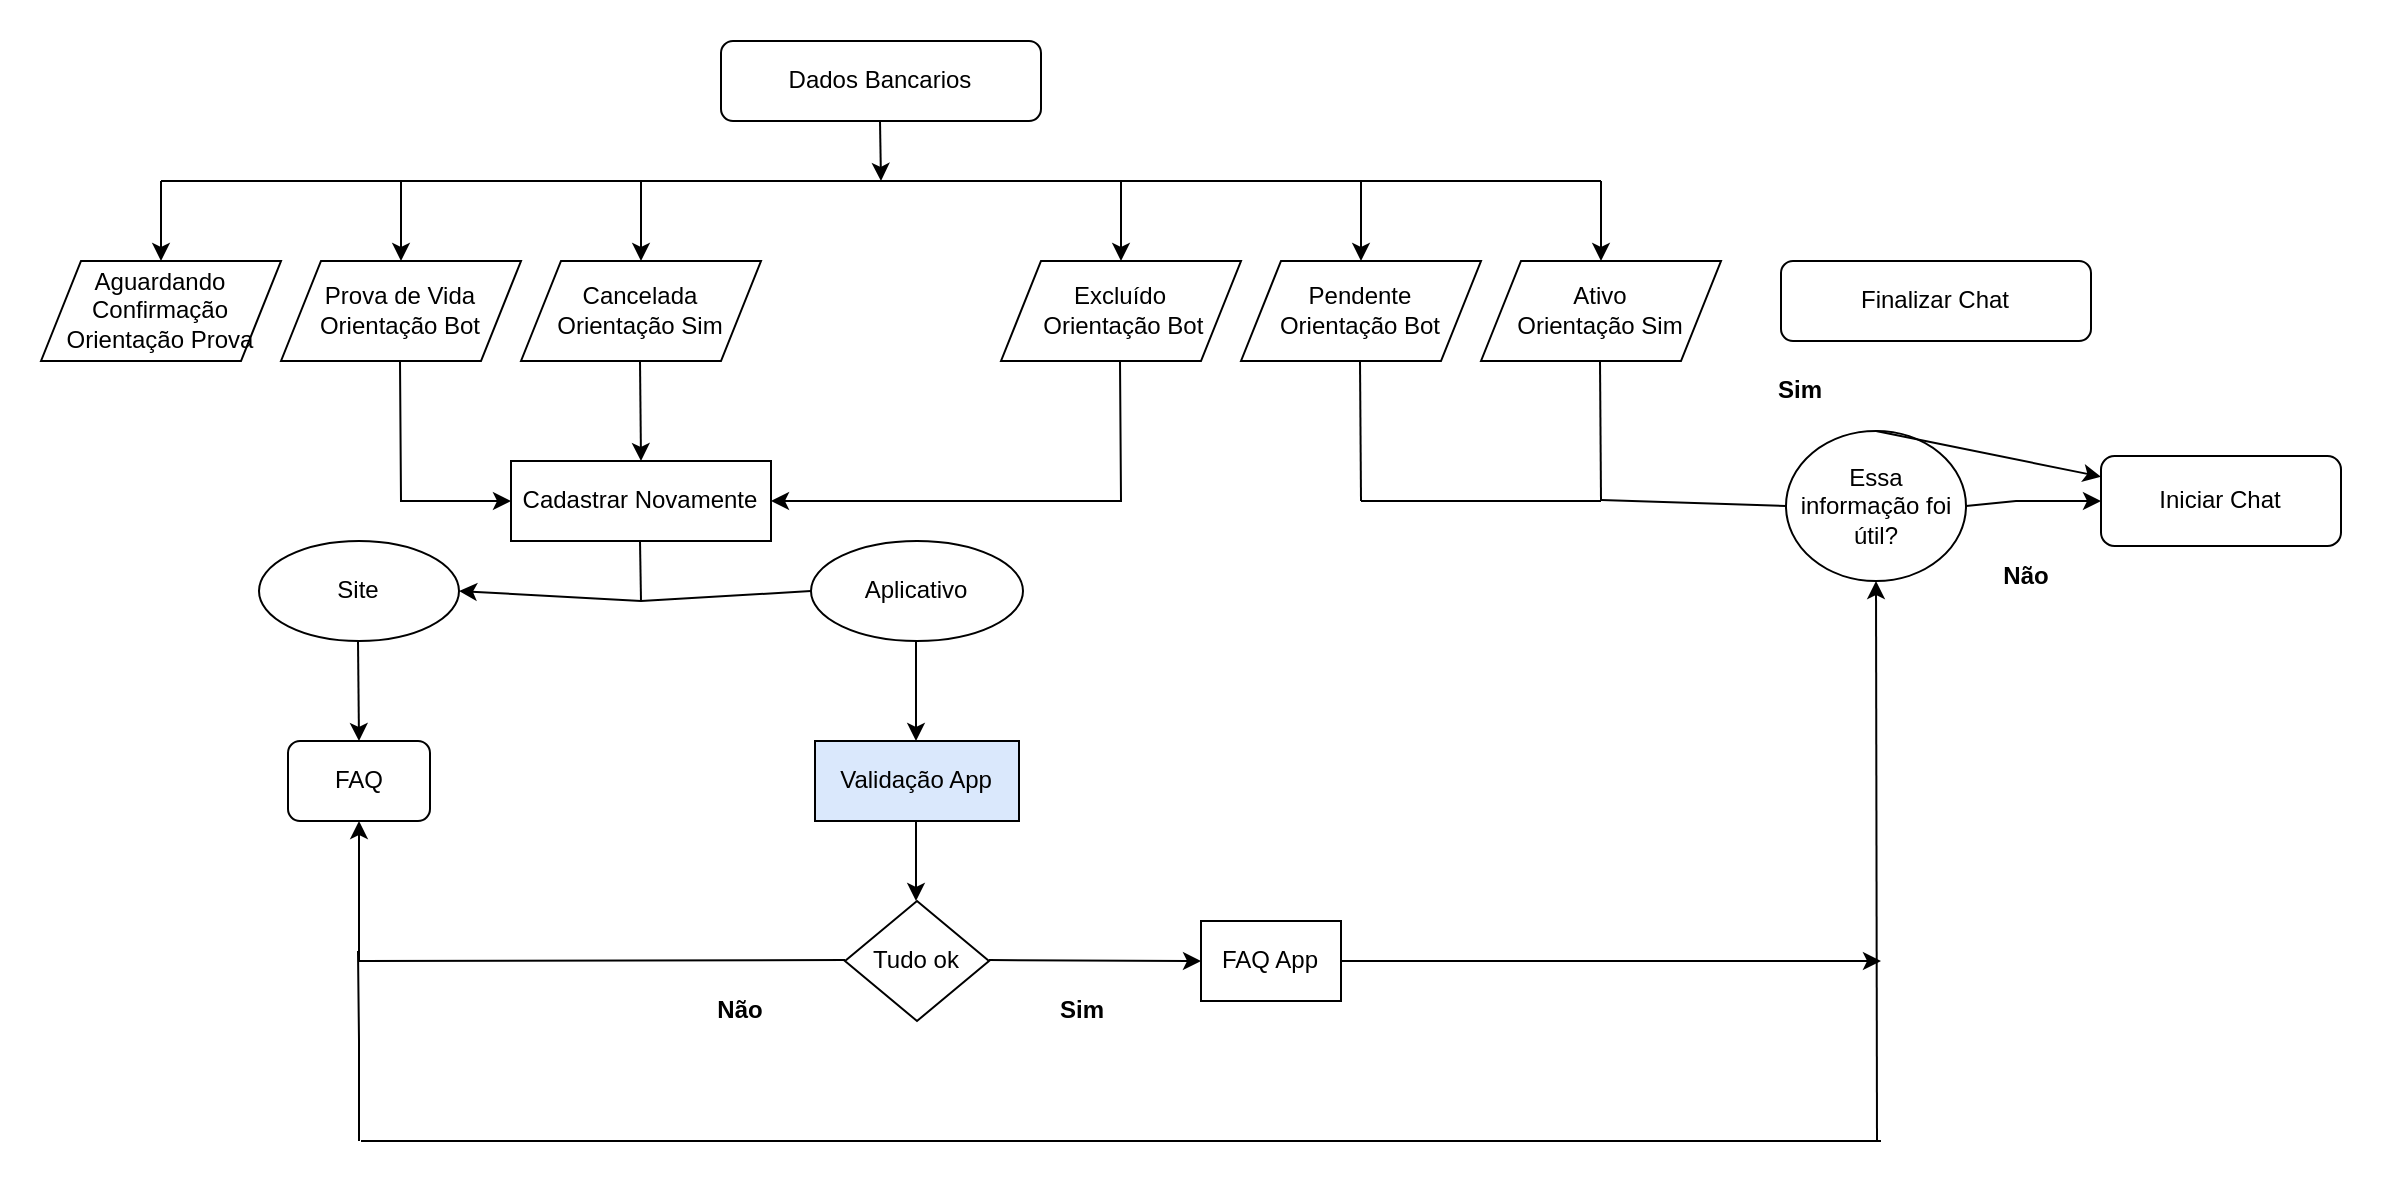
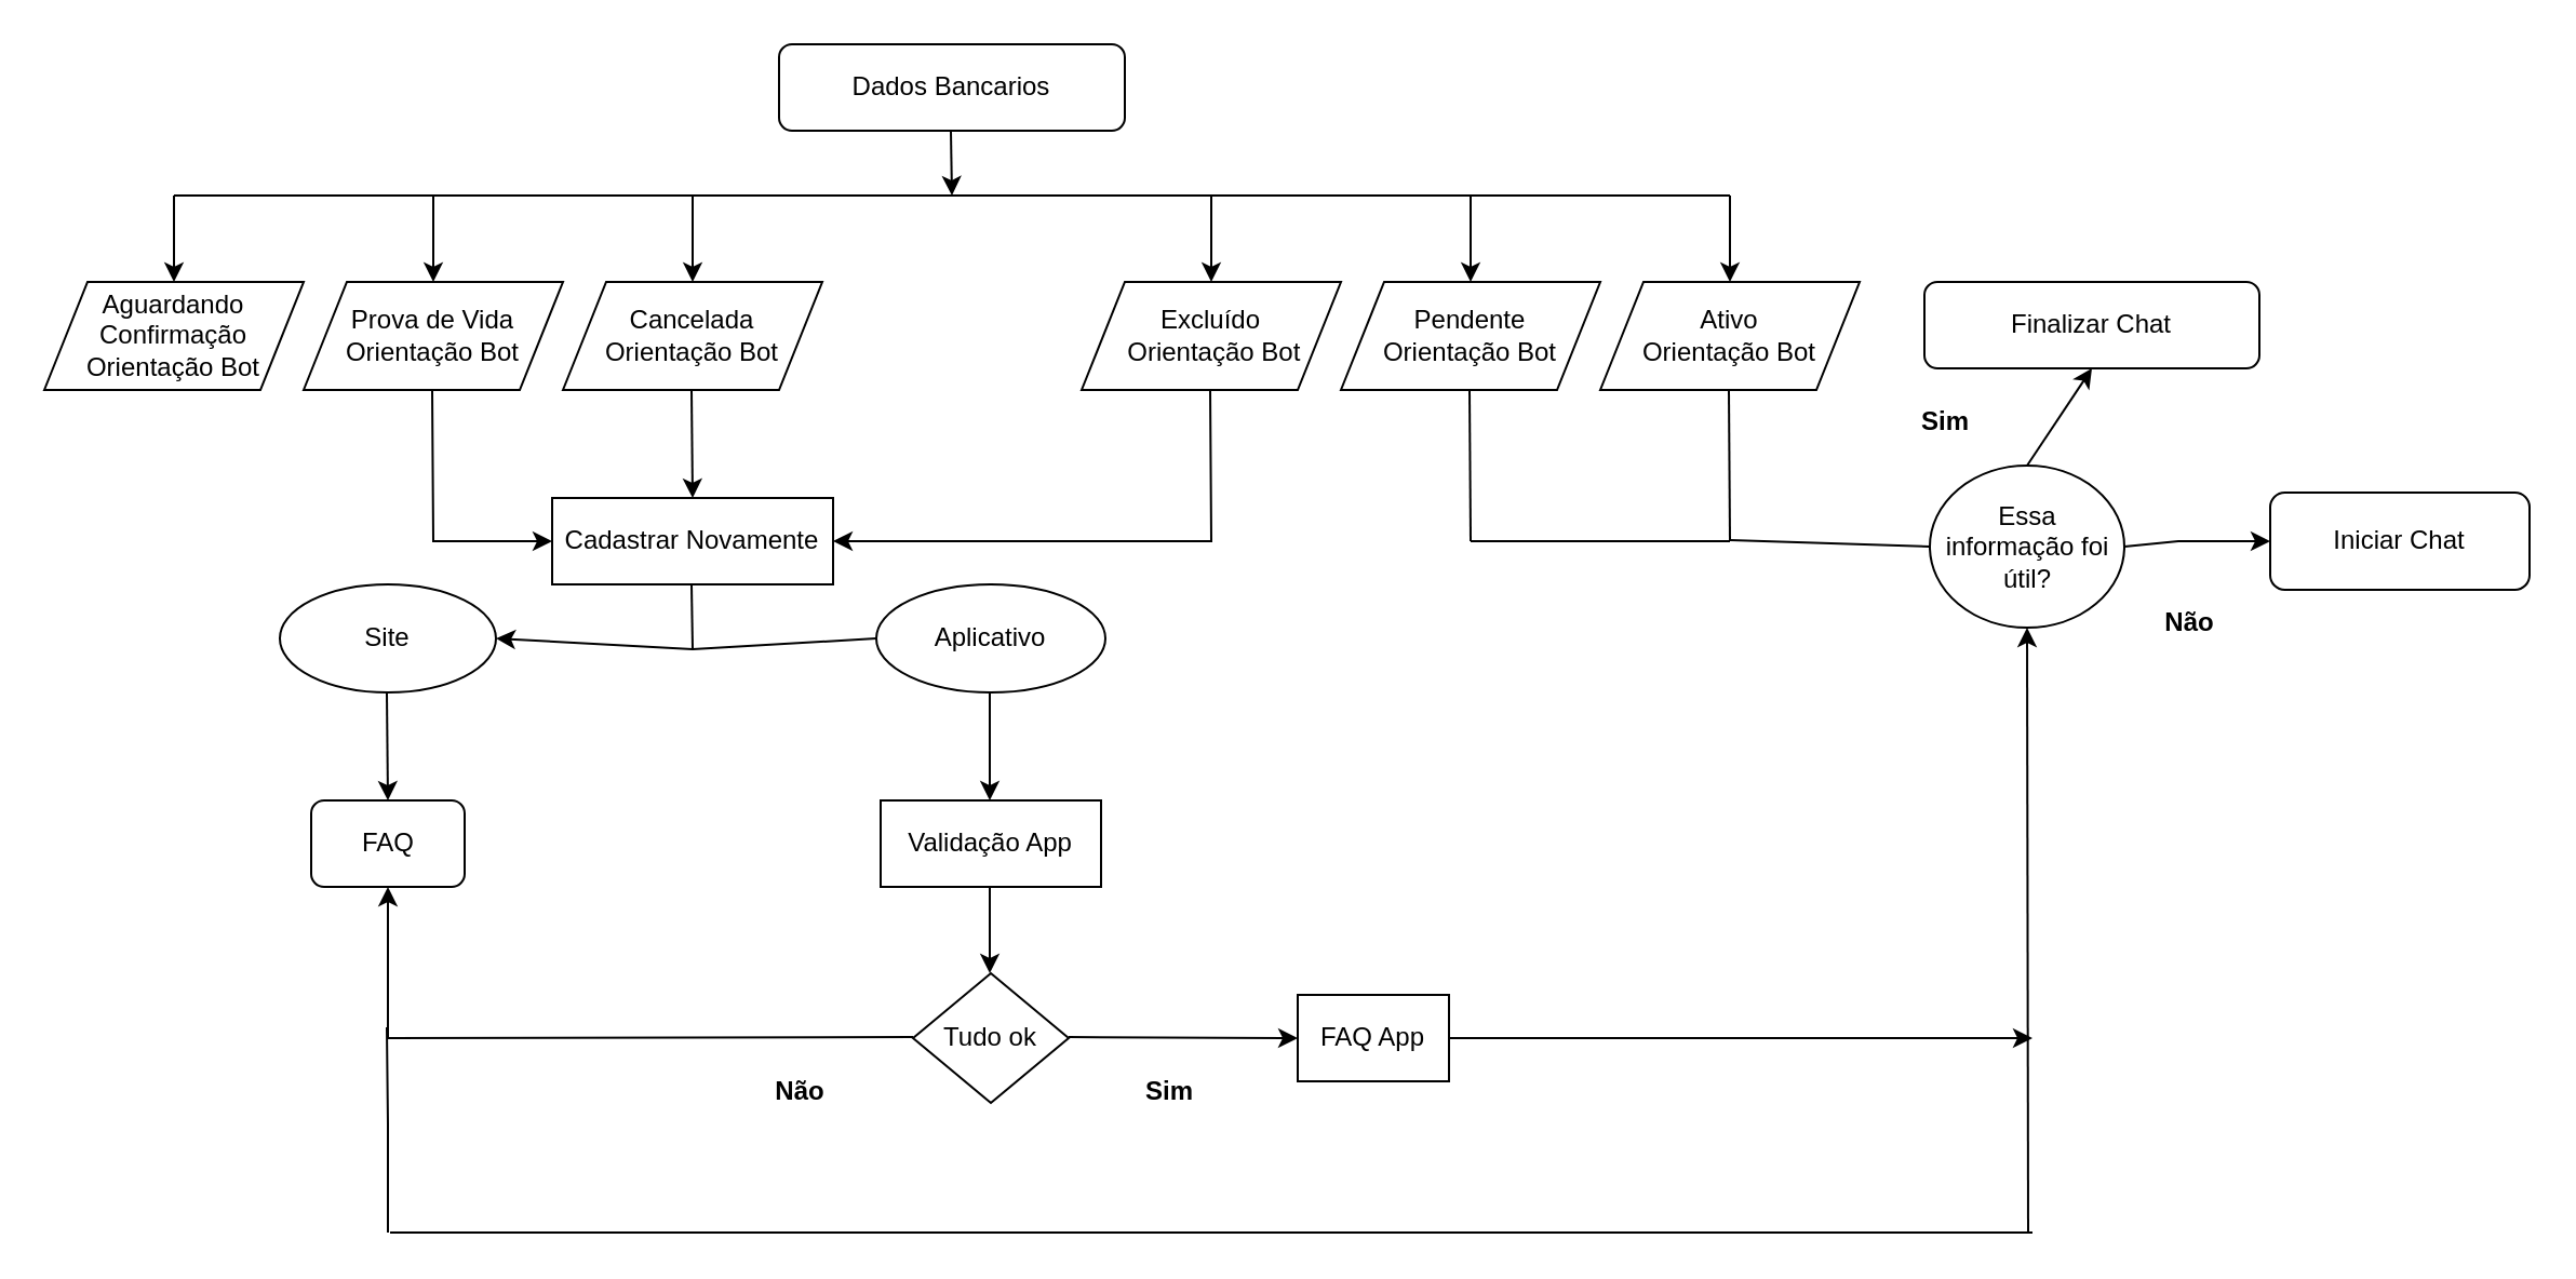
  <mxCell id="0" />
  <mxCell id="1" parent="0" />
  <mxCell id="2" value="Dados Bancarios" style="rounded=1;whiteSpace=wrap;html=1;" vertex="1" parent="1"><mxGeometry x="360" y="20" width="160" height="40" as="geometry" /></mxCell>
  <mxCell id="3" style="edgeStyle=orthogonalEdgeStyle;rounded=0;orthogonalLoop=1;jettySize=auto;html=1;exitX=0.5;exitY=1;exitDx=0;exitDy=0;" edge="1" parent="1"><mxGeometry relative="1" as="geometry"><mxPoint x="400" y="230" as="sourcePoint" /><mxPoint x="400" y="230" as="targetPoint" /></mxGeometry></mxCell>
  <mxCell id="4" value="" style="endArrow=classic;html=1;rounded=0;" edge="1" parent="1"><mxGeometry width="50" height="50" relative="1" as="geometry"><mxPoint x="439.5" y="60" as="sourcePoint" /><mxPoint x="440" y="90" as="targetPoint" /></mxGeometry></mxCell>
  <mxCell id="5" value="" style="endArrow=none;html=1;rounded=0;" edge="1" parent="1"><mxGeometry width="50" height="50" relative="1" as="geometry"><mxPoint x="80" y="90" as="sourcePoint" /><mxPoint x="800" y="90" as="targetPoint" /></mxGeometry></mxCell>
  <mxCell id="6" value="" style="endArrow=classic;html=1;rounded=0;" edge="1" parent="1"><mxGeometry width="50" height="50" relative="1" as="geometry"><mxPoint x="80" y="90" as="sourcePoint" /><mxPoint x="80" y="130" as="targetPoint" /></mxGeometry></mxCell>
  <mxCell id="7" value="" style="endArrow=classic;html=1;rounded=0;" edge="1" parent="1"><mxGeometry width="50" height="50" relative="1" as="geometry"><mxPoint x="200" y="90" as="sourcePoint" /><mxPoint x="200" y="130" as="targetPoint" /><Array as="points"><mxPoint x="200" y="110" /></Array></mxGeometry></mxCell>
  <mxCell id="8" value="" style="endArrow=classic;html=1;rounded=0;" edge="1" parent="1"><mxGeometry width="50" height="50" relative="1" as="geometry"><mxPoint x="320" y="90" as="sourcePoint" /><mxPoint x="320" y="130" as="targetPoint" /></mxGeometry></mxCell>
  <mxCell id="9" value="" style="endArrow=classic;html=1;rounded=0;" edge="1" parent="1"><mxGeometry width="50" height="50" relative="1" as="geometry"><mxPoint x="560" y="90" as="sourcePoint" /><mxPoint x="560" y="130" as="targetPoint" /></mxGeometry></mxCell>
  <mxCell id="10" value="" style="endArrow=classic;html=1;rounded=0;" edge="1" parent="1"><mxGeometry width="50" height="50" relative="1" as="geometry"><mxPoint x="680" y="90" as="sourcePoint" /><mxPoint x="680" y="130" as="targetPoint" /></mxGeometry></mxCell>
  <mxCell id="11" value="" style="endArrow=classic;html=1;rounded=0;" edge="1" parent="1"><mxGeometry width="50" height="50" relative="1" as="geometry"><mxPoint x="800" y="90" as="sourcePoint" /><mxPoint x="800" y="130" as="targetPoint" /></mxGeometry></mxCell>
- <mxCell id="12" value="Aguardando Confirmação&lt;br&gt;Orientação Prova" style="shape=parallelogram;perimeter=parallelogramPerimeter;whiteSpace=wrap;html=1;fixedSize=1;" vertex="1" parent="1"><mxGeometry x="20" y="130" width="120" height="50" as="geometry" /></mxCell>
+ <mxCell id="12" value="Aguardando Confirmação&lt;br&gt;Orientação Bot" style="shape=parallelogram;perimeter=parallelogramPerimeter;whiteSpace=wrap;html=1;fixedSize=1;" vertex="1" parent="1"><mxGeometry x="20" y="130" width="120" height="50" as="geometry" /></mxCell>
  <mxCell id="13" value="Prova de Vida&lt;br&gt;Orientação Bot" style="shape=parallelogram;perimeter=parallelogramPerimeter;whiteSpace=wrap;html=1;fixedSize=1;" vertex="1" parent="1"><mxGeometry x="140" y="130" width="120" height="50" as="geometry" /></mxCell>
- <mxCell id="14" value="Cancelada&lt;br&gt;Orientação Sim" style="shape=parallelogram;perimeter=parallelogramPerimeter;whiteSpace=wrap;html=1;fixedSize=1;" vertex="1" parent="1"><mxGeometry x="260" y="130" width="120" height="50" as="geometry" /></mxCell>
+ <mxCell id="14" value="Cancelada&lt;br&gt;Orientação Bot" style="shape=parallelogram;perimeter=parallelogramPerimeter;whiteSpace=wrap;html=1;fixedSize=1;" vertex="1" parent="1"><mxGeometry x="260" y="130" width="120" height="50" as="geometry" /></mxCell>
  <mxCell id="15" value="Excluído&lt;br&gt;&amp;nbsp;Orientação Bot" style="shape=parallelogram;perimeter=parallelogramPerimeter;whiteSpace=wrap;html=1;fixedSize=1;" vertex="1" parent="1"><mxGeometry x="500" y="130" width="120" height="50" as="geometry" /></mxCell>
  <mxCell id="16" value="Pendente&lt;br&gt;Orientação Bot" style="shape=parallelogram;perimeter=parallelogramPerimeter;whiteSpace=wrap;html=1;fixedSize=1;" vertex="1" parent="1"><mxGeometry x="620" y="130" width="120" height="50" as="geometry" /></mxCell>
- <mxCell id="17" value="Ativo&lt;br&gt;Orientação Sim" style="shape=parallelogram;perimeter=parallelogramPerimeter;whiteSpace=wrap;html=1;fixedSize=1;" vertex="1" parent="1"><mxGeometry x="740" y="130" width="120" height="50" as="geometry" /></mxCell>
+ <mxCell id="17" value="Ativo&lt;br&gt;Orientação Bot" style="shape=parallelogram;perimeter=parallelogramPerimeter;whiteSpace=wrap;html=1;fixedSize=1;" vertex="1" parent="1"><mxGeometry x="740" y="130" width="120" height="50" as="geometry" /></mxCell>
  <mxCell id="18" value="Cadastrar Novamente" style="rounded=0;whiteSpace=wrap;html=1;" vertex="1" parent="1"><mxGeometry x="255" y="230" width="130" height="40" as="geometry" /></mxCell>
  <mxCell id="19" value="" style="endArrow=classic;html=1;rounded=0;entryX=0.5;entryY=0;entryDx=0;entryDy=0;" edge="1" parent="1" target="18"><mxGeometry width="50" height="50" relative="1" as="geometry"><mxPoint x="319.5" y="180" as="sourcePoint" /><mxPoint x="319.5" y="220" as="targetPoint" /></mxGeometry></mxCell>
  <mxCell id="20" value="" style="endArrow=classic;html=1;rounded=0;entryX=0;entryY=0.5;entryDx=0;entryDy=0;" edge="1" parent="1" target="18"><mxGeometry width="50" height="50" relative="1" as="geometry"><mxPoint x="199.5" y="180" as="sourcePoint" /><mxPoint x="200" y="310" as="targetPoint" /><Array as="points"><mxPoint x="200" y="250" /></Array></mxGeometry></mxCell>
  <mxCell id="21" value="" style="endArrow=classic;html=1;rounded=0;entryX=1;entryY=0.5;entryDx=0;entryDy=0;" edge="1" parent="1" target="18"><mxGeometry width="50" height="50" relative="1" as="geometry"><mxPoint x="559.5" y="180" as="sourcePoint" /><mxPoint x="560" y="300" as="targetPoint" /><Array as="points"><mxPoint x="560" y="250" /></Array></mxGeometry></mxCell>
  <mxCell id="22" value="Site" style="ellipse;whiteSpace=wrap;html=1;" vertex="1" parent="1"><mxGeometry x="129" y="270" width="100" height="50" as="geometry" /></mxCell>
  <mxCell id="23" value="Aplicativo" style="ellipse;whiteSpace=wrap;html=1;" vertex="1" parent="1"><mxGeometry x="405" y="270" width="106" height="50" as="geometry" /></mxCell>
  <mxCell id="24" value="" style="endArrow=none;html=1;rounded=0;" edge="1" parent="1"><mxGeometry width="50" height="50" relative="1" as="geometry"><mxPoint x="320" y="300" as="sourcePoint" /><mxPoint x="319.5" y="270" as="targetPoint" /></mxGeometry></mxCell>
  <mxCell id="25" value="" style="endArrow=none;startArrow=classic;html=1;rounded=0;entryX=0;entryY=0.5;entryDx=0;entryDy=0;exitX=1;exitY=0.5;exitDx=0;exitDy=0;" edge="1" parent="1" source="22" target="23"><mxGeometry width="50" height="50" relative="1" as="geometry"><mxPoint x="219" y="290" as="sourcePoint" /><mxPoint x="389" y="295" as="targetPoint" /><Array as="points"><mxPoint x="320" y="300" /></Array></mxGeometry></mxCell>
  <mxCell id="26" value="" style="endArrow=classic;html=1;rounded=0;" edge="1" parent="1"><mxGeometry width="50" height="50" relative="1" as="geometry"><mxPoint x="178.5" y="320" as="sourcePoint" /><mxPoint x="179" y="370" as="targetPoint" /></mxGeometry></mxCell>
  <mxCell id="27" value="FAQ" style="rounded=1;whiteSpace=wrap;html=1;" vertex="1" parent="1"><mxGeometry x="143.5" y="370" width="71" height="40" as="geometry" /></mxCell>
  <mxCell id="28" value="" style="endArrow=classic;html=1;rounded=0;" edge="1" parent="1"><mxGeometry width="50" height="50" relative="1" as="geometry"><mxPoint x="457.5" y="320" as="sourcePoint" /><mxPoint x="457.5" y="370" as="targetPoint" /></mxGeometry></mxCell>
- <mxCell id="29" value="Validação App" style="rounded=0;whiteSpace=wrap;html=1;fillColor=#dae8fc;" vertex="1" parent="1"><mxGeometry x="407" y="370" width="102" height="40" as="geometry" /></mxCell>
+ <mxCell id="29" value="Validação App" style="rounded=0;whiteSpace=wrap;html=1;" vertex="1" parent="1"><mxGeometry x="407" y="370" width="102" height="40" as="geometry" /></mxCell>
  <mxCell id="30" value="Tudo ok" style="rhombus;whiteSpace=wrap;html=1;" vertex="1" parent="1"><mxGeometry x="422" y="450" width="72" height="60" as="geometry" /></mxCell>
  <mxCell id="31" value="" style="endArrow=classic;html=1;rounded=0;" edge="1" parent="1"><mxGeometry width="50" height="50" relative="1" as="geometry"><mxPoint x="457.5" y="410" as="sourcePoint" /><mxPoint x="457.5" y="450" as="targetPoint" /></mxGeometry></mxCell>
  <mxCell id="32" value="" style="endArrow=classic;html=1;rounded=0;entryX=0.5;entryY=1;entryDx=0;entryDy=0;" edge="1" parent="1" target="27"><mxGeometry width="50" height="50" relative="1" as="geometry"><mxPoint x="422" y="479.5" as="sourcePoint" /><mxPoint x="180" y="480" as="targetPoint" /><Array as="points"><mxPoint x="179" y="480" /></Array></mxGeometry></mxCell>
  <mxCell id="33" value="&lt;b&gt;Não&lt;/b&gt;" style="text;html=1;strokeColor=none;fillColor=none;align=center;verticalAlign=middle;whiteSpace=wrap;rounded=0;" vertex="1" parent="1"><mxGeometry x="340" y="490" width="60" height="30" as="geometry" /></mxCell>
  <mxCell id="34" value="&lt;b&gt;Sim&lt;/b&gt;" style="text;html=1;strokeColor=none;fillColor=none;align=center;verticalAlign=middle;whiteSpace=wrap;rounded=0;" vertex="1" parent="1"><mxGeometry x="511" y="490" width="60" height="30" as="geometry" /></mxCell>
  <mxCell id="35" value="" style="endArrow=classic;html=1;rounded=0;" edge="1" parent="1"><mxGeometry width="50" height="50" relative="1" as="geometry"><mxPoint x="494" y="479.5" as="sourcePoint" /><mxPoint x="600" y="480" as="targetPoint" /></mxGeometry></mxCell>
  <mxCell id="36" value="FAQ App" style="rounded=0;whiteSpace=wrap;html=1;" vertex="1" parent="1"><mxGeometry x="600" y="460" width="70" height="40" as="geometry" /></mxCell>
  <mxCell id="37" value="" style="endArrow=none;html=1;rounded=0;" edge="1" parent="1"><mxGeometry width="50" height="50" relative="1" as="geometry"><mxPoint x="680" y="250" as="sourcePoint" /><mxPoint x="800" y="250" as="targetPoint" /></mxGeometry></mxCell>
  <mxCell id="38" value="" style="endArrow=none;html=1;rounded=0;" edge="1" parent="1"><mxGeometry width="50" height="50" relative="1" as="geometry"><mxPoint x="680" y="250" as="sourcePoint" /><mxPoint x="679.5" y="180" as="targetPoint" /></mxGeometry></mxCell>
  <mxCell id="39" value="" style="endArrow=none;html=1;rounded=0;" edge="1" parent="1"><mxGeometry width="50" height="50" relative="1" as="geometry"><mxPoint x="800" y="250" as="sourcePoint" /><mxPoint x="799.5" y="180" as="targetPoint" /></mxGeometry></mxCell>
  <mxCell id="40" value="" style="endArrow=none;html=1;rounded=0;entryX=0;entryY=0.5;entryDx=0;entryDy=0;" edge="1" parent="1" target="41"><mxGeometry width="50" height="50" relative="1" as="geometry"><mxPoint x="800" y="249.5" as="sourcePoint" /><mxPoint x="880" y="250" as="targetPoint" /></mxGeometry></mxCell>
  <mxCell id="41" value="Essa informação foi útil?" style="ellipse;whiteSpace=wrap;html=1;" vertex="1" parent="1"><mxGeometry x="892.5" y="215" width="90" height="75" as="geometry" /></mxCell>
  <mxCell id="42" value="Finalizar Chat" style="rounded=1;whiteSpace=wrap;html=1;" vertex="1" parent="1"><mxGeometry x="890" y="130" width="155" height="40" as="geometry" /></mxCell>
  <mxCell id="43" value="&lt;b&gt;Sim&lt;/b&gt;" style="text;html=1;strokeColor=none;fillColor=none;align=center;verticalAlign=middle;whiteSpace=wrap;rounded=0;" vertex="1" parent="1"><mxGeometry x="870" y="180" width="60" height="30" as="geometry" /></mxCell>
- <mxCell id="44" value="" style="endArrow=classic;html=1;rounded=0;exitX=0.5;exitY=0;exitDx=0;exitDy=0;" edge="1" parent="1" source="41" target="47"><mxGeometry width="50" height="50" relative="1" as="geometry"><mxPoint x="934.5" y="205" as="sourcePoint" /><mxPoint x="935" y="170" as="targetPoint" /></mxGeometry></mxCell>
+ <mxCell id="44" value="" style="endArrow=classic;html=1;rounded=0;exitX=0.5;exitY=0;exitDx=0;exitDy=0;entryX=0.5;entryY=1;entryDx=0;entryDy=0;" edge="1" parent="1" source="41" target="42"><mxGeometry width="50" height="50" relative="1" as="geometry"><mxPoint x="934.5" y="205" as="sourcePoint" /><mxPoint x="935" y="170" as="targetPoint" /></mxGeometry></mxCell>
  <mxCell id="45" value="" style="endArrow=classic;html=1;rounded=0;exitX=1;exitY=0.5;exitDx=0;exitDy=0;" edge="1" parent="1" source="41"><mxGeometry width="50" height="50" relative="1" as="geometry"><mxPoint x="990" y="249.5" as="sourcePoint" /><mxPoint x="1050" y="250" as="targetPoint" /><Array as="points"><mxPoint x="1007.5" y="250" /><mxPoint x="1040" y="250" /></Array></mxGeometry></mxCell>
  <mxCell id="46" value="&lt;b&gt;Não&lt;/b&gt;" style="text;html=1;strokeColor=none;fillColor=none;align=center;verticalAlign=middle;whiteSpace=wrap;rounded=0;" vertex="1" parent="1"><mxGeometry x="982.5" y="272.5" width="60" height="30" as="geometry" /></mxCell>
  <mxCell id="47" value="Iniciar Chat" style="rounded=1;whiteSpace=wrap;html=1;" vertex="1" parent="1"><mxGeometry x="1050" y="227.5" width="120" height="45" as="geometry" /></mxCell>
  <mxCell id="48" value="" style="endArrow=none;html=1;rounded=0;" edge="1" parent="1"><mxGeometry width="50" height="50" relative="1" as="geometry"><mxPoint x="179" y="570" as="sourcePoint" /><mxPoint x="178.5" y="475" as="targetPoint" /><Array as="points"><mxPoint x="179" y="520" /></Array></mxGeometry></mxCell>
  <mxCell id="49" value="" style="endArrow=none;html=1;rounded=0;" edge="1" parent="1"><mxGeometry width="50" height="50" relative="1" as="geometry"><mxPoint x="180" y="570" as="sourcePoint" /><mxPoint x="940" y="570" as="targetPoint" /></mxGeometry></mxCell>
  <mxCell id="50" value="" style="endArrow=classic;html=1;rounded=0;entryX=0.5;entryY=1;entryDx=0;entryDy=0;" edge="1" parent="1" target="41"><mxGeometry width="50" height="50" relative="1" as="geometry"><mxPoint x="938" y="570" as="sourcePoint" /><mxPoint x="930" y="290" as="targetPoint" /></mxGeometry></mxCell>
  <mxCell id="51" value="" style="endArrow=classic;html=1;rounded=0;exitX=1;exitY=0.5;exitDx=0;exitDy=0;" edge="1" parent="1" source="36"><mxGeometry width="50" height="50" relative="1" as="geometry"><mxPoint x="680" y="479.5" as="sourcePoint" /><mxPoint x="940" y="480" as="targetPoint" /></mxGeometry></mxCell>
